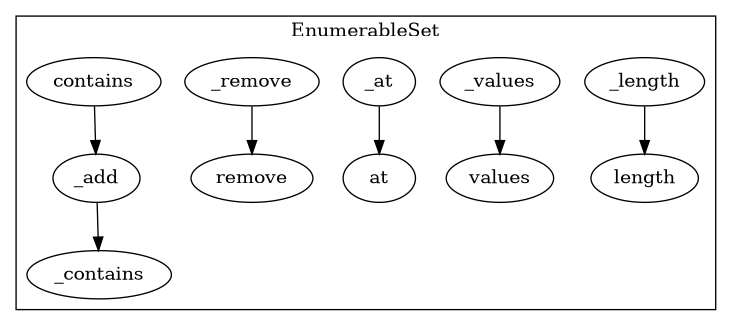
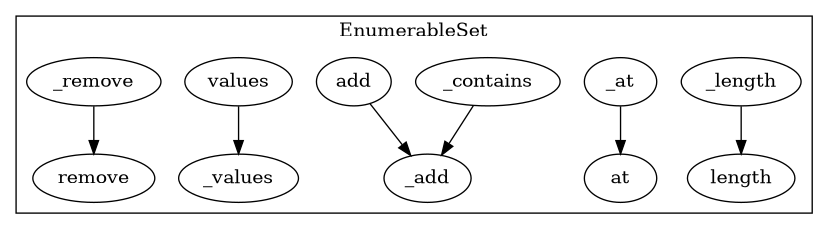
  strict digraph {
    n1 [label=_length]
    n2 [label=_contains]
    n3 [label=_values]
    n4 [label=at]
    n5 [label=_at]
    n6 [label=values]
    n7 [label=remove]
    n8 [label=_remove]
-   n9 [label=contains]
+   n9 [label=add]
    n10 [label=_add]
    n11 [label=length]
    subgraph cluster_1 {
      label=EnumerableSet
      n1
      n2
      n3
      n4
      n5
      n6
      n7
      n8
      n9
      n10
      n11
    }
    subgraph cluster_2 {
      label="[Solidity]"
    }
    n1 -> n11
    n5 -> n4
-   n3 -> n6
+   n6 -> n3
    n8 -> n7
    n9 -> n10
-   n10 -> n2
+   n2 -> n10
  }
